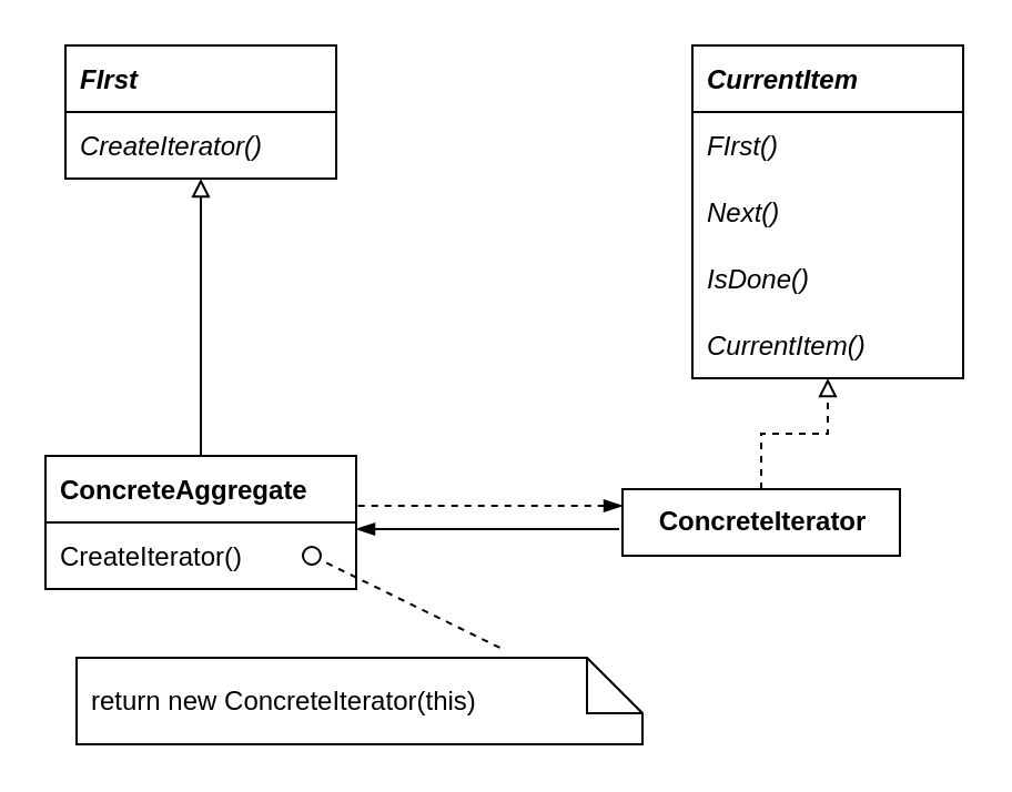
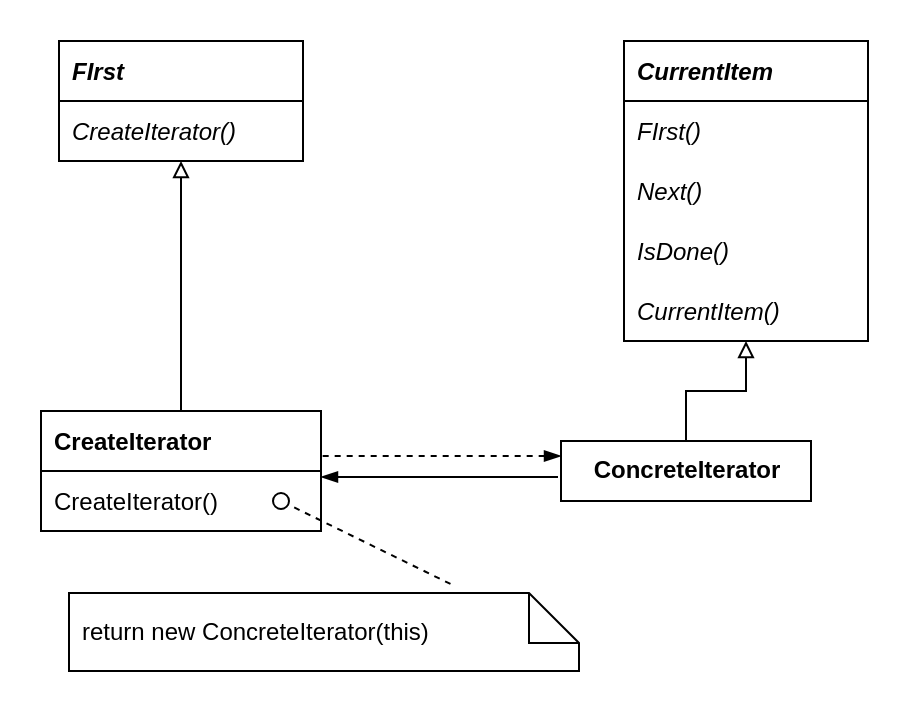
  <mxCell id="0" />
  <mxCell id="1" parent="0" />
  <mxCell id="2" value="FIrst" style="swimlane;fontStyle=3;childLayout=stackLayout;horizontal=1;startSize=30;fillColor=none;horizontalStack=0;resizeParent=1;resizeParentMax=0;resizeLast=0;collapsible=0;marginBottom=0;fontSize=12;swimlaneHead=1;swimlaneBody=1;connectable=1;allowArrows=1;dropTarget=1;align=left;spacingLeft=5;" vertex="1" parent="1"><mxGeometry x="29" y="20" width="122" height="60" as="geometry"><mxRectangle x="245" y="370" width="90" height="26" as="alternateBounds" /></mxGeometry></mxCell>
  <mxCell id="3" value="CreateIterator()" style="text;strokeColor=none;fillColor=none;align=left;verticalAlign=middle;spacingLeft=5;spacingRight=4;overflow=hidden;rotatable=0;points=[[0,0.5],[1,0.5]];portConstraint=eastwest;fontSize=12;fontStyle=2;connectable=0;" vertex="1" parent="2"><mxGeometry y="30" width="122" height="30" as="geometry" /></mxCell>
  <mxCell id="4" value="CurrentItem" style="swimlane;fontStyle=3;childLayout=stackLayout;horizontal=1;startSize=30;fillColor=none;horizontalStack=0;resizeParent=1;resizeParentMax=0;resizeLast=0;collapsible=0;marginBottom=0;fontSize=12;swimlaneHead=1;swimlaneBody=1;connectable=1;allowArrows=1;dropTarget=1;align=left;spacingLeft=5;" vertex="1" parent="1"><mxGeometry x="311.5" y="20" width="122" height="150" as="geometry"><mxRectangle x="245" y="370" width="90" height="26" as="alternateBounds" /></mxGeometry></mxCell>
  <mxCell id="5" value="FIrst()" style="text;strokeColor=none;fillColor=none;align=left;verticalAlign=middle;spacingLeft=5;spacingRight=4;overflow=hidden;rotatable=0;points=[[0,0.5],[1,0.5]];portConstraint=eastwest;fontSize=12;fontStyle=2;connectable=0;" vertex="1" parent="4"><mxGeometry y="30" width="122" height="30" as="geometry" /></mxCell>
  <mxCell id="6" value="Next()" style="text;strokeColor=none;fillColor=none;align=left;verticalAlign=middle;spacingLeft=5;spacingRight=4;overflow=hidden;rotatable=0;points=[[0,0.5],[1,0.5]];portConstraint=eastwest;fontSize=12;fontStyle=2;connectable=0;" vertex="1" parent="4"><mxGeometry y="60" width="122" height="30" as="geometry" /></mxCell>
  <mxCell id="7" value="IsDone()" style="text;strokeColor=none;fillColor=none;align=left;verticalAlign=middle;spacingLeft=5;spacingRight=4;overflow=hidden;rotatable=0;points=[[0,0.5],[1,0.5]];portConstraint=eastwest;fontSize=12;fontStyle=2;connectable=0;" vertex="1" parent="4"><mxGeometry y="90" width="122" height="30" as="geometry" /></mxCell>
  <mxCell id="8" value="CurrentItem()" style="text;strokeColor=none;fillColor=none;align=left;verticalAlign=middle;spacingLeft=5;spacingRight=4;overflow=hidden;rotatable=0;points=[[0,0.5],[1,0.5]];portConstraint=eastwest;fontSize=12;fontStyle=2;connectable=0;" vertex="1" parent="4"><mxGeometry y="120" width="122" height="30" as="geometry" /></mxCell>
- <mxCell id="9" value="ConcreteAggregate" style="swimlane;fontStyle=1;childLayout=stackLayout;horizontal=1;startSize=30;fillColor=none;horizontalStack=0;resizeParent=1;resizeParentMax=0;resizeLast=0;collapsible=0;marginBottom=0;fontSize=12;swimlaneHead=1;swimlaneBody=1;connectable=1;allowArrows=1;dropTarget=1;align=left;spacingLeft=5;" vertex="1" parent="1"><mxGeometry x="20" y="205" width="140" height="60" as="geometry"><mxRectangle x="245" y="370" width="90" height="26" as="alternateBounds" /></mxGeometry></mxCell>
+ <mxCell id="9" value="CreateIterator" style="swimlane;fontStyle=1;childLayout=stackLayout;horizontal=1;startSize=30;fillColor=none;horizontalStack=0;resizeParent=1;resizeParentMax=0;resizeLast=0;collapsible=0;marginBottom=0;fontSize=12;swimlaneHead=1;swimlaneBody=1;connectable=1;allowArrows=1;dropTarget=1;align=left;spacingLeft=5;" vertex="1" parent="1"><mxGeometry x="20" y="205" width="140" height="60" as="geometry"><mxRectangle x="245" y="370" width="90" height="26" as="alternateBounds" /></mxGeometry></mxCell>
  <mxCell id="10" value="CreateIterator()" style="text;strokeColor=none;fillColor=none;align=left;verticalAlign=middle;spacingLeft=5;spacingRight=4;overflow=hidden;rotatable=0;points=[[0,0.5],[1,0.5]];portConstraint=eastwest;fontSize=12;fontStyle=0;connectable=0;" vertex="1" parent="9"><mxGeometry y="30" width="140" height="30" as="geometry" /></mxCell>
  <mxCell id="11" value="&lt;b&gt;ConcreteIterator&lt;/b&gt;" style="html=1;fontSize=12;startSize=25;arcSize=12;spacing=2;fillColor=none;" vertex="1" parent="1"><mxGeometry x="280" y="220" width="125" height="30" as="geometry" /></mxCell>
  <mxCell id="12" value="" style="edgeStyle=orthogonalEdgeStyle;rounded=0;orthogonalLoop=1;jettySize=auto;html=1;fontSize=12;startSize=30;endArrow=block;endFill=0;exitX=0.5;exitY=0;exitDx=0;exitDy=0;entryX=0.5;entryY=1;entryDx=0;entryDy=0;" edge="1" parent="1" source="9" target="2"><mxGeometry relative="1" as="geometry"><mxPoint x="180" y="154" as="sourcePoint" /><mxPoint x="180" y="120" as="targetPoint" /></mxGeometry></mxCell>
- <mxCell id="13" value="" style="edgeStyle=orthogonalEdgeStyle;rounded=0;orthogonalLoop=1;jettySize=auto;html=1;fontSize=12;startSize=30;endArrow=block;endFill=0;exitX=0.5;exitY=0;exitDx=0;exitDy=0;entryX=0.5;entryY=1;entryDx=0;entryDy=0;dashed=1;" edge="1" parent="1" source="11" target="4"><mxGeometry relative="1" as="geometry"><mxPoint x="100" y="215" as="sourcePoint" /><mxPoint x="100" y="90" as="targetPoint" /></mxGeometry></mxCell>
+ <mxCell id="13" value="" style="edgeStyle=orthogonalEdgeStyle;rounded=0;orthogonalLoop=1;jettySize=auto;html=1;fontSize=12;startSize=30;endArrow=block;endFill=0;exitX=0.5;exitY=0;exitDx=0;exitDy=0;entryX=0.5;entryY=1;entryDx=0;entryDy=0;" edge="1" parent="1" source="11" target="4"><mxGeometry relative="1" as="geometry"><mxPoint x="100" y="215" as="sourcePoint" /><mxPoint x="100" y="90" as="targetPoint" /></mxGeometry></mxCell>
  <mxCell id="14" value="" style="endArrow=blockThin;html=1;rounded=0;endFill=1;entryX=0;entryY=0.25;entryDx=0;entryDy=0;exitX=1.006;exitY=0.376;exitDx=0;exitDy=0;exitPerimeter=0;dashed=1;" edge="1" parent="1" source="9" target="11"><mxGeometry width="50" height="50" relative="1" as="geometry"><mxPoint x="210" y="230" as="sourcePoint" /><mxPoint x="260" y="180" as="targetPoint" /></mxGeometry></mxCell>
  <mxCell id="15" value="" style="endArrow=blockThin;html=1;rounded=0;endFill=1;exitX=-0.012;exitY=0.601;exitDx=0;exitDy=0;exitPerimeter=0;" edge="1" parent="1" source="11"><mxGeometry width="50" height="50" relative="1" as="geometry"><mxPoint x="171" y="238" as="sourcePoint" /><mxPoint x="160" y="238" as="targetPoint" /></mxGeometry></mxCell>
  <mxCell id="16" value="" style="html=1;verticalAlign=bottom;labelBackgroundColor=none;endArrow=oval;endFill=0;endSize=8;rounded=0;fontSize=12;exitX=0.748;exitY=-0.116;exitDx=0;exitDy=0;exitPerimeter=0;anchorPointDirection=0;dashed=1;" edge="1" source="17" parent="1"><mxGeometry width="160" relative="1" as="geometry"><mxPoint x="319" y="244.5" as="sourcePoint" /><mxPoint x="140" y="250" as="targetPoint" /></mxGeometry></mxCell>
  <mxCell id="17" value="return new ConcreteIterator(this)" style="shape=note2;boundedLbl=1;whiteSpace=wrap;html=1;size=25;verticalAlign=middle;align=left;spacingLeft=5;fontSize=12;startSize=30;fillColor=none;" vertex="1" parent="1"><mxGeometry x="34" y="296" width="255" height="39" as="geometry" /></mxCell>
